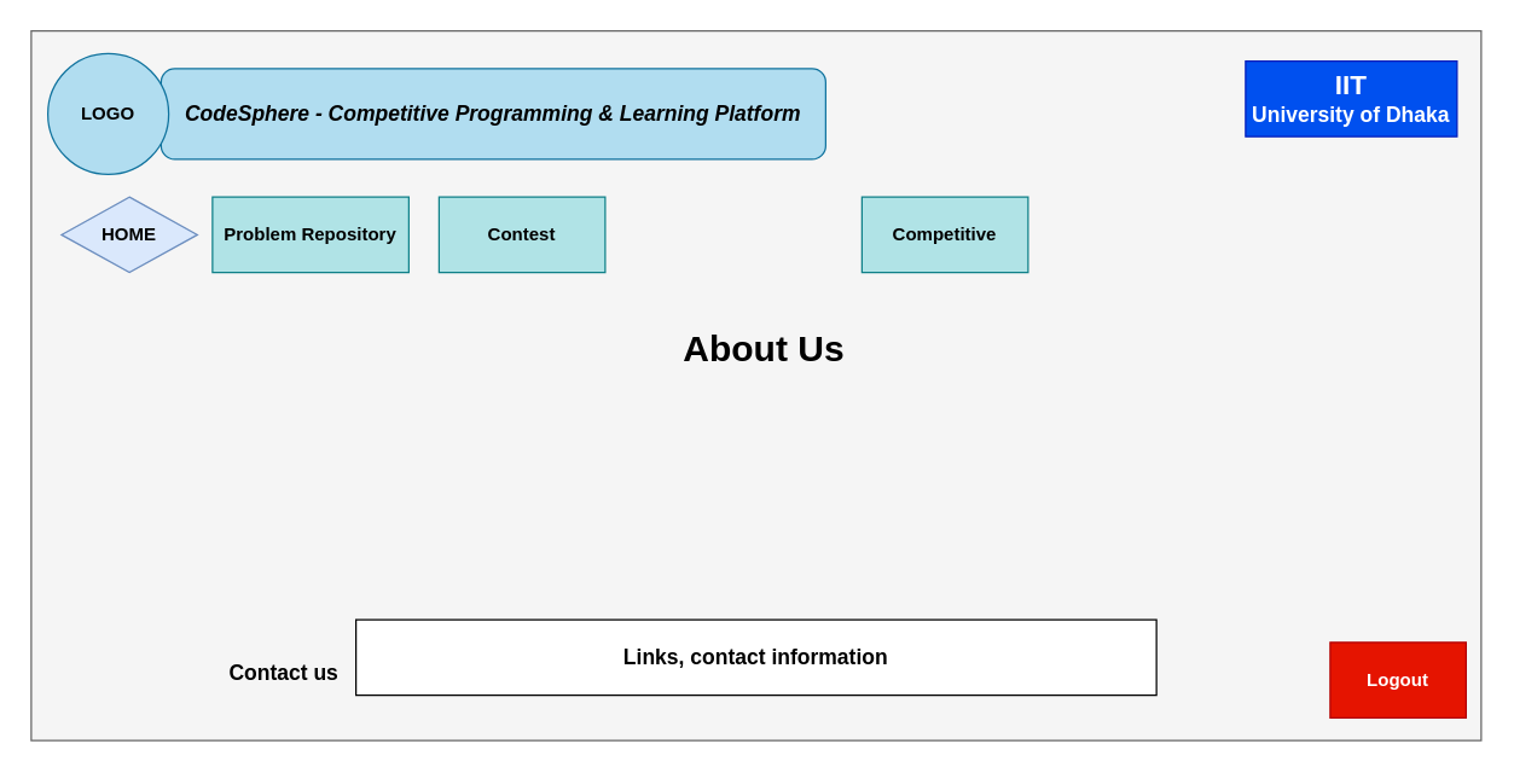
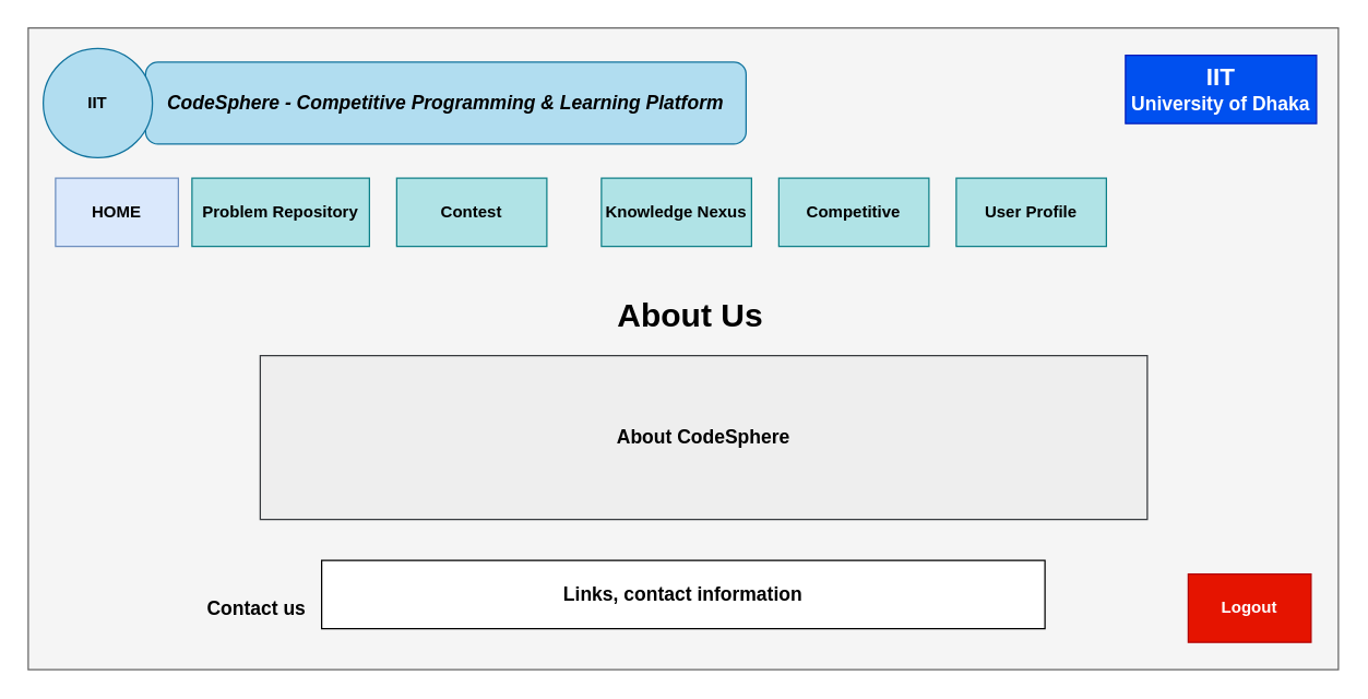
  <mxCell id="0" />
  <mxCell id="1" parent="0" />
  <mxCell id="2" value="" style="rounded=0;whiteSpace=wrap;html=1;fillColor=#f5f5f5;fontColor=#333333;strokeColor=#666666;" parent="1" vertex="1"><mxGeometry x="20" y="20" width="960" height="470" as="geometry" /></mxCell>
- <mxCell id="3" value="&lt;b&gt;HOME&lt;/b&gt;" style="rhombus;whiteSpace=wrap;html=1;fillColor=#dae8fc;strokeColor=#6c8ebf;" parent="1" vertex="1"><mxGeometry x="40" y="130" width="90" height="50" as="geometry" /></mxCell>
+ <mxCell id="3" value="&lt;b&gt;HOME&lt;/b&gt;" style="rounded=0;whiteSpace=wrap;html=1;fillColor=#dae8fc;strokeColor=#6c8ebf;" parent="1" vertex="1"><mxGeometry x="40" y="130" width="90" height="50" as="geometry" /></mxCell>
  <mxCell id="4" value="&lt;b&gt;Problem Repository&lt;/b&gt;" style="rounded=0;whiteSpace=wrap;html=1;fillColor=#b0e3e6;strokeColor=#0e8088;" parent="1" vertex="1"><mxGeometry x="140" y="130" width="130" height="50" as="geometry" /></mxCell>
  <mxCell id="5" value="&lt;b&gt;Contest&lt;/b&gt;" style="rounded=0;whiteSpace=wrap;html=1;fillColor=#b0e3e6;strokeColor=#0e8088;" parent="1" vertex="1"><mxGeometry x="290" y="130" width="110" height="50" as="geometry" /></mxCell>
+ <mxCell id="6" value="&lt;b&gt;Knowledge Nexus&lt;/b&gt;" style="rounded=0;whiteSpace=wrap;html=1;fillColor=#b0e3e6;strokeColor=#0e8088;" parent="1" vertex="1"><mxGeometry x="440" y="130" width="110" height="50" as="geometry" /></mxCell>
  <mxCell id="7" value="&lt;b&gt;Competitive&lt;/b&gt;" style="rounded=0;whiteSpace=wrap;html=1;fillColor=#b0e3e6;strokeColor=#0e8088;" parent="1" vertex="1"><mxGeometry x="570" y="130" width="110" height="50" as="geometry" /></mxCell>
- <mxCell id="9" value="&lt;b&gt;Logout&lt;/b&gt;" style="rounded=0;whiteSpace=wrap;html=1;fillColor=#e51400;strokeColor=#B20000;fontColor=#ffffff;" parent="1" vertex="1"><mxGeometry x="880" y="425" width="90" height="50" as="geometry" /></mxCell>
+ <mxCell id="8" value="&lt;b&gt;User Profile&lt;/b&gt;" style="rounded=0;whiteSpace=wrap;html=1;fillColor=#b0e3e6;strokeColor=#0e8088;" parent="1" vertex="1"><mxGeometry x="700" y="130" width="110" height="50" as="geometry" /></mxCell>
+ <mxCell id="9" value="&lt;b&gt;Logout&lt;/b&gt;" style="rounded=0;whiteSpace=wrap;html=1;fillColor=#e51400;strokeColor=#B20000;fontColor=#ffffff;" parent="1" vertex="1"><mxGeometry x="870" y="420" width="90" height="50" as="geometry" /></mxCell>
  <mxCell id="10" value="&lt;h1 style=&quot;margin-top: 0px;&quot;&gt;About Us&lt;/h1&gt;" style="text;html=1;whiteSpace=wrap;overflow=hidden;rounded=0;" parent="1" vertex="1"><mxGeometry x="450" y="210" width="130" height="40" as="geometry" /></mxCell>
+ <mxCell id="11" value="&lt;b&gt;&lt;font style=&quot;font-size: 14px;&quot;&gt;About CodeSphere&lt;/font&gt;&lt;/b&gt;" style="text;html=1;align=center;verticalAlign=middle;whiteSpace=wrap;rounded=0;fillColor=#eeeeee;strokeColor=#36393d;" parent="1" vertex="1"><mxGeometry x="190" y="260" width="650" height="120" as="geometry" /></mxCell>
  <mxCell id="12" value="&lt;font style=&quot;font-size: 14px;&quot;&gt;&lt;b&gt;&lt;i&gt;CodeSphere - Competitive Programming &amp;amp; Learning Platform&lt;/i&gt;&lt;/b&gt;&lt;/font&gt;" style="rounded=1;whiteSpace=wrap;html=1;fillColor=#b1ddf0;strokeColor=#10739e;" parent="1" vertex="1"><mxGeometry x="106" y="45" width="440" height="60" as="geometry" /></mxCell>
  <mxCell id="13" value="&lt;b&gt;&lt;font style=&quot;font-size: 14px;&quot;&gt;Contact us&lt;/font&gt;&lt;/b&gt;" style="text;html=1;align=center;verticalAlign=middle;whiteSpace=wrap;rounded=0;" parent="1" vertex="1"><mxGeometry x="120" y="420" width="135" height="50" as="geometry" /></mxCell>
  <mxCell id="14" value="&lt;b&gt;&lt;font style=&quot;font-size: 14px;&quot;&gt;Links, contact information&lt;/font&gt;&lt;/b&gt;" style="rounded=0;whiteSpace=wrap;html=1;" parent="1" vertex="1"><mxGeometry x="235" y="410" width="530" height="50" as="geometry" /></mxCell>
  <mxCell id="15" value="&lt;b&gt;&lt;font style=&quot;font-size: 18px;&quot;&gt;IIT&lt;/font&gt;&lt;/b&gt;&lt;div&gt;&lt;b&gt;&lt;font style=&quot;font-size: 14px;&quot;&gt;University of Dhaka&lt;/font&gt;&lt;/b&gt;&lt;/div&gt;" style="rounded=0;whiteSpace=wrap;html=1;fillColor=#0050ef;fontColor=#ffffff;strokeColor=#001DBC;" parent="1" vertex="1"><mxGeometry x="824" y="40" width="140" height="50" as="geometry" /></mxCell>
- <mxCell id="16" value="&lt;b&gt;LOGO&lt;/b&gt;" style="ellipse;whiteSpace=wrap;html=1;aspect=fixed;fillColor=#b1ddf0;strokeColor=#10739e;" vertex="1" parent="1"><mxGeometry x="31" y="35" width="80" height="80" as="geometry" /></mxCell>
+ <mxCell id="16" value="&lt;b&gt;IIT&lt;/b&gt;" style="ellipse;whiteSpace=wrap;html=1;aspect=fixed;fillColor=#b1ddf0;strokeColor=#10739e;" vertex="1" parent="1"><mxGeometry x="31" y="35" width="80" height="80" as="geometry" /></mxCell>
